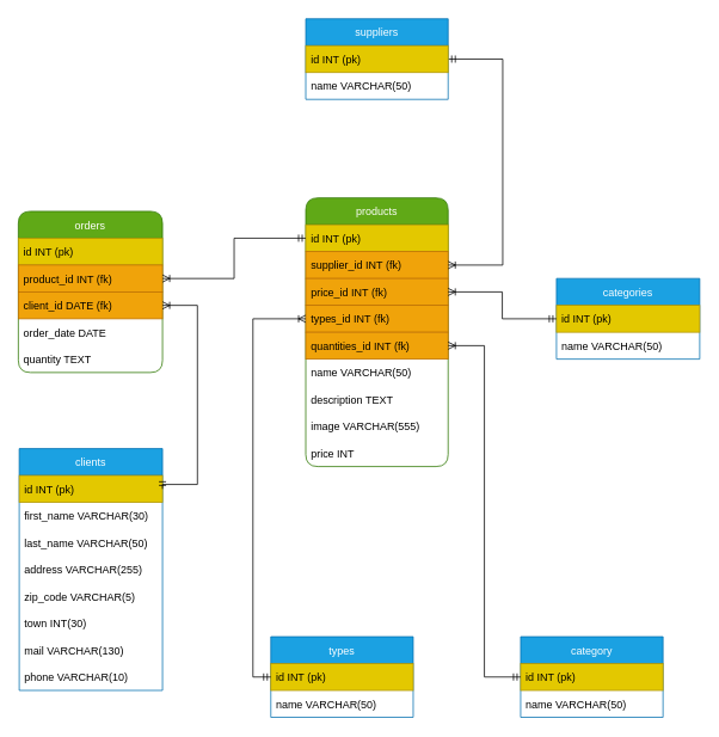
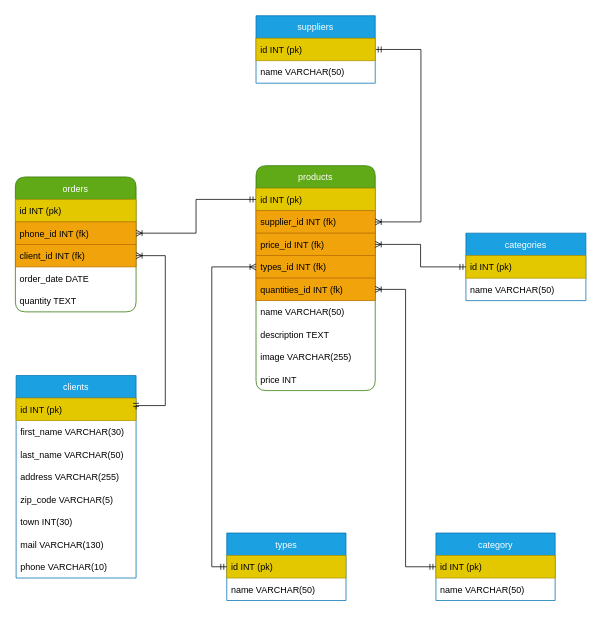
  <mxCell id="0" />
  <mxCell id="1" parent="0" />
  <mxCell id="2" value="products" style="swimlane;fontStyle=0;childLayout=stackLayout;horizontal=1;startSize=30;horizontalStack=0;resizeParent=1;resizeParentMax=0;resizeLast=0;collapsible=1;marginBottom=0;fillColor=#60a917;fontColor=#ffffff;strokeColor=#2D7600;rounded=1;" parent="1" vertex="1"><mxGeometry x="341" y="220" width="159" height="300" as="geometry" /></mxCell>
  <mxCell id="3" value="id INT (pk)" style="text;strokeColor=#B09500;fillColor=#e3c800;align=left;verticalAlign=middle;spacingLeft=4;spacingRight=4;overflow=hidden;points=[[0,0.5],[1,0.5]];portConstraint=eastwest;rotatable=0;fontColor=#000000;" parent="2" vertex="1"><mxGeometry y="30" width="159" height="30" as="geometry" /></mxCell>
  <mxCell id="4" value="supplier_id INT (fk)" style="text;strokeColor=#BD7000;fillColor=#f0a30a;align=left;verticalAlign=middle;spacingLeft=4;spacingRight=4;overflow=hidden;points=[[0,0.5],[1,0.5]];portConstraint=eastwest;rotatable=0;fontColor=#000000;" parent="2" vertex="1"><mxGeometry y="60" width="159" height="30" as="geometry" /></mxCell>
  <mxCell id="5" value="price_id INT (fk)" style="text;strokeColor=#BD7000;fillColor=#f0a30a;align=left;verticalAlign=middle;spacingLeft=4;spacingRight=4;overflow=hidden;points=[[0,0.5],[1,0.5]];portConstraint=eastwest;rotatable=0;fontColor=#000000;" parent="2" vertex="1"><mxGeometry y="90" width="159" height="30" as="geometry" /></mxCell>
  <mxCell id="6" value="types_id INT (fk)" style="text;strokeColor=#BD7000;fillColor=#f0a30a;align=left;verticalAlign=middle;spacingLeft=4;spacingRight=4;overflow=hidden;points=[[0,0.5],[1,0.5]];portConstraint=eastwest;rotatable=0;fontColor=#000000;" vertex="1" parent="2"><mxGeometry y="120" width="159" height="30" as="geometry" /></mxCell>
  <mxCell id="7" value="quantities_id INT (fk)" style="text;strokeColor=#BD7000;fillColor=#f0a30a;align=left;verticalAlign=middle;spacingLeft=4;spacingRight=4;overflow=hidden;points=[[0,0.5],[1,0.5]];portConstraint=eastwest;rotatable=0;fontColor=#000000;" vertex="1" parent="2"><mxGeometry y="150" width="159" height="30" as="geometry" /></mxCell>
  <mxCell id="8" value="name VARCHAR(50)" style="text;strokeColor=none;fillColor=none;align=left;verticalAlign=middle;spacingLeft=4;spacingRight=4;overflow=hidden;points=[[0,0.5],[1,0.5]];portConstraint=eastwest;rotatable=0;" parent="2" vertex="1"><mxGeometry y="180" width="159" height="30" as="geometry" /></mxCell>
  <mxCell id="9" value="description TEXT " style="text;strokeColor=none;fillColor=none;align=left;verticalAlign=middle;spacingLeft=4;spacingRight=4;overflow=hidden;points=[[0,0.5],[1,0.5]];portConstraint=eastwest;rotatable=0;" parent="2" vertex="1"><mxGeometry y="210" width="159" height="30" as="geometry" /></mxCell>
- <mxCell id="10" value="image VARCHAR(555)" style="text;strokeColor=none;fillColor=none;align=left;verticalAlign=middle;spacingLeft=4;spacingRight=4;overflow=hidden;points=[[0,0.5],[1,0.5]];portConstraint=eastwest;rotatable=0;" parent="2" vertex="1"><mxGeometry y="240" width="159" height="30" as="geometry" /></mxCell>
+ <mxCell id="10" value="image VARCHAR(255)" style="text;strokeColor=none;fillColor=none;align=left;verticalAlign=middle;spacingLeft=4;spacingRight=4;overflow=hidden;points=[[0,0.5],[1,0.5]];portConstraint=eastwest;rotatable=0;" parent="2" vertex="1"><mxGeometry y="240" width="159" height="30" as="geometry" /></mxCell>
  <mxCell id="11" value="price INT" style="text;strokeColor=none;fillColor=none;align=left;verticalAlign=middle;spacingLeft=4;spacingRight=4;overflow=hidden;points=[[0,0.5],[1,0.5]];portConstraint=eastwest;rotatable=0;" parent="2" vertex="1"><mxGeometry y="270" width="159" height="30" as="geometry" /></mxCell>
  <mxCell id="12" value="clients" style="swimlane;fontStyle=0;childLayout=stackLayout;horizontal=1;startSize=30;horizontalStack=0;resizeParent=1;resizeParentMax=0;resizeLast=0;collapsible=1;marginBottom=0;fillColor=#1ba1e2;fontColor=#ffffff;strokeColor=#006EAF;" parent="1" vertex="1"><mxGeometry x="21" y="500" width="160" height="270" as="geometry" /></mxCell>
  <mxCell id="13" value="id INT (pk)" style="text;strokeColor=#B09500;fillColor=#e3c800;align=left;verticalAlign=middle;spacingLeft=4;spacingRight=4;overflow=hidden;points=[[0,0.5],[1,0.5]];portConstraint=eastwest;rotatable=0;fontColor=#000000;" parent="12" vertex="1"><mxGeometry y="30" width="160" height="30" as="geometry" /></mxCell>
  <mxCell id="14" value="first_name VARCHAR(30)" style="text;strokeColor=none;fillColor=none;align=left;verticalAlign=middle;spacingLeft=4;spacingRight=4;overflow=hidden;points=[[0,0.5],[1,0.5]];portConstraint=eastwest;rotatable=0;" parent="12" vertex="1"><mxGeometry y="60" width="160" height="30" as="geometry" /></mxCell>
  <mxCell id="15" value="last_name VARCHAR(50)" style="text;strokeColor=none;fillColor=none;align=left;verticalAlign=middle;spacingLeft=4;spacingRight=4;overflow=hidden;points=[[0,0.5],[1,0.5]];portConstraint=eastwest;rotatable=0;" parent="12" vertex="1"><mxGeometry y="90" width="160" height="30" as="geometry" /></mxCell>
  <mxCell id="16" value="address VARCHAR(255)" style="text;strokeColor=none;fillColor=none;align=left;verticalAlign=middle;spacingLeft=4;spacingRight=4;overflow=hidden;points=[[0,0.5],[1,0.5]];portConstraint=eastwest;rotatable=0;" parent="12" vertex="1"><mxGeometry y="120" width="160" height="30" as="geometry" /></mxCell>
  <mxCell id="17" value="zip_code VARCHAR(5)" style="text;strokeColor=none;fillColor=none;align=left;verticalAlign=middle;spacingLeft=4;spacingRight=4;overflow=hidden;points=[[0,0.5],[1,0.5]];portConstraint=eastwest;rotatable=0;" parent="12" vertex="1"><mxGeometry y="150" width="160" height="30" as="geometry" /></mxCell>
  <mxCell id="18" value="town INT(30)" style="text;strokeColor=none;fillColor=none;align=left;verticalAlign=middle;spacingLeft=4;spacingRight=4;overflow=hidden;points=[[0,0.5],[1,0.5]];portConstraint=eastwest;rotatable=0;" parent="12" vertex="1"><mxGeometry y="180" width="160" height="30" as="geometry" /></mxCell>
  <mxCell id="19" value="mail VARCHAR(130)" style="text;strokeColor=none;fillColor=none;align=left;verticalAlign=middle;spacingLeft=4;spacingRight=4;overflow=hidden;points=[[0,0.5],[1,0.5]];portConstraint=eastwest;rotatable=0;" parent="12" vertex="1"><mxGeometry y="210" width="160" height="30" as="geometry" /></mxCell>
  <mxCell id="20" value="phone VARCHAR(10)" style="text;strokeColor=none;fillColor=none;align=left;verticalAlign=middle;spacingLeft=4;spacingRight=4;overflow=hidden;points=[[0,0.5],[1,0.5]];portConstraint=eastwest;rotatable=0;" parent="12" vertex="1"><mxGeometry y="240" width="160" height="30" as="geometry" /></mxCell>
  <mxCell id="21" style="edgeStyle=orthogonalEdgeStyle;rounded=0;html=1;entryX=1;entryY=0.5;entryDx=0;entryDy=0;endArrow=ERoneToMany;endFill=0;startArrow=ERmandOne;startFill=0;exitX=1;exitY=0.5;exitDx=0;exitDy=0;" parent="1" source="23" target="4" edge="1"><mxGeometry relative="1" as="geometry"><Array as="points"><mxPoint x="561" y="65" /><mxPoint x="561" y="295" /></Array></mxGeometry></mxCell>
  <mxCell id="22" value="suppliers" style="swimlane;fontStyle=0;childLayout=stackLayout;horizontal=1;startSize=30;horizontalStack=0;resizeParent=1;resizeParentMax=0;resizeLast=0;collapsible=1;marginBottom=0;fillColor=#1ba1e2;fontColor=#ffffff;strokeColor=#006EAF;" parent="1" vertex="1"><mxGeometry x="341" y="20" width="159" height="90" as="geometry" /></mxCell>
  <mxCell id="23" value="id INT (pk)" style="text;strokeColor=#B09500;fillColor=#e3c800;align=left;verticalAlign=middle;spacingLeft=4;spacingRight=4;overflow=hidden;points=[[0,0.5],[1,0.5]];portConstraint=eastwest;rotatable=0;fontColor=#000000;" parent="22" vertex="1"><mxGeometry y="30" width="159" height="30" as="geometry" /></mxCell>
  <mxCell id="24" value="name VARCHAR(50)" style="text;strokeColor=none;fillColor=none;align=left;verticalAlign=middle;spacingLeft=4;spacingRight=4;overflow=hidden;points=[[0,0.5],[1,0.5]];portConstraint=eastwest;rotatable=0;" parent="22" vertex="1"><mxGeometry y="60" width="159" height="30" as="geometry" /></mxCell>
  <mxCell id="25" value="categories" style="swimlane;fontStyle=0;childLayout=stackLayout;horizontal=1;startSize=30;horizontalStack=0;resizeParent=1;resizeParentMax=0;resizeLast=0;collapsible=1;marginBottom=0;fillColor=#1ba1e2;fontColor=#ffffff;strokeColor=#006EAF;" parent="1" vertex="1"><mxGeometry x="621" y="310" width="160" height="90" as="geometry" /></mxCell>
  <mxCell id="26" value="id INT (pk)" style="text;strokeColor=#B09500;fillColor=#e3c800;align=left;verticalAlign=middle;spacingLeft=4;spacingRight=4;overflow=hidden;points=[[0,0.5],[1,0.5]];portConstraint=eastwest;rotatable=0;fontColor=#000000;" parent="25" vertex="1"><mxGeometry y="30" width="160" height="30" as="geometry" /></mxCell>
  <mxCell id="27" value="name VARCHAR(50)" style="text;strokeColor=none;fillColor=none;align=left;verticalAlign=middle;spacingLeft=4;spacingRight=4;overflow=hidden;points=[[0,0.5],[1,0.5]];portConstraint=eastwest;rotatable=0;" parent="25" vertex="1"><mxGeometry y="60" width="160" height="30" as="geometry" /></mxCell>
  <mxCell id="28" value="orders" style="swimlane;fontStyle=0;childLayout=stackLayout;horizontal=1;startSize=30;horizontalStack=0;resizeParent=1;resizeParentMax=0;resizeLast=0;collapsible=1;marginBottom=0;rounded=1;fillColor=#60a917;fontColor=#ffffff;strokeColor=#2D7600;" parent="1" vertex="1"><mxGeometry x="20" y="235" width="161" height="180" as="geometry" /></mxCell>
  <mxCell id="29" value="id INT (pk)" style="text;strokeColor=#B09500;fillColor=#e3c800;align=left;verticalAlign=middle;spacingLeft=4;spacingRight=4;overflow=hidden;points=[[0,0.5],[1,0.5]];portConstraint=eastwest;rotatable=0;rounded=0;fontColor=#000000;" parent="28" vertex="1"><mxGeometry y="30" width="161" height="30" as="geometry" /></mxCell>
- <mxCell id="30" value="product_id INT (fk)" style="text;strokeColor=#BD7000;fillColor=#f0a30a;align=left;verticalAlign=middle;spacingLeft=4;spacingRight=4;overflow=hidden;points=[[0,0.5],[1,0.5]];portConstraint=eastwest;rotatable=0;rounded=0;fontColor=#000000;" parent="28" vertex="1"><mxGeometry y="60" width="161" height="30" as="geometry" /></mxCell>
- <mxCell id="31" value="client_id DATE (fk)" style="text;strokeColor=#BD7000;fillColor=#f0a30a;align=left;verticalAlign=middle;spacingLeft=4;spacingRight=4;overflow=hidden;points=[[0,0.5],[1,0.5]];portConstraint=eastwest;rotatable=0;rounded=0;fontColor=#000000;" parent="28" vertex="1"><mxGeometry y="90" width="161" height="30" as="geometry" /></mxCell>
+ <mxCell id="30" value="phone_id INT (fk)" style="text;strokeColor=#BD7000;fillColor=#f0a30a;align=left;verticalAlign=middle;spacingLeft=4;spacingRight=4;overflow=hidden;points=[[0,0.5],[1,0.5]];portConstraint=eastwest;rotatable=0;rounded=0;fontColor=#000000;" parent="28" vertex="1"><mxGeometry y="60" width="161" height="30" as="geometry" /></mxCell>
+ <mxCell id="31" value="client_id INT (fk)" style="text;strokeColor=#BD7000;fillColor=#f0a30a;align=left;verticalAlign=middle;spacingLeft=4;spacingRight=4;overflow=hidden;points=[[0,0.5],[1,0.5]];portConstraint=eastwest;rotatable=0;rounded=0;fontColor=#000000;" parent="28" vertex="1"><mxGeometry y="90" width="161" height="30" as="geometry" /></mxCell>
  <mxCell id="32" value="order_date DATE" style="text;strokeColor=none;fillColor=none;align=left;verticalAlign=middle;spacingLeft=4;spacingRight=4;overflow=hidden;points=[[0,0.5],[1,0.5]];portConstraint=eastwest;rotatable=0;rounded=1;" parent="28" vertex="1"><mxGeometry y="120" width="161" height="30" as="geometry" /></mxCell>
  <mxCell id="33" value="quantity TEXT" style="text;strokeColor=none;fillColor=none;align=left;verticalAlign=middle;spacingLeft=4;spacingRight=4;overflow=hidden;points=[[0,0.5],[1,0.5]];portConstraint=eastwest;rotatable=0;rounded=1;" parent="28" vertex="1"><mxGeometry y="150" width="161" height="30" as="geometry" /></mxCell>
  <mxCell id="34" style="edgeStyle=orthogonalEdgeStyle;rounded=0;html=1;entryX=1;entryY=0.5;entryDx=0;entryDy=0;startArrow=ERoneToMany;startFill=0;endArrow=ERmandOne;endFill=0;exitX=1;exitY=0.5;exitDx=0;exitDy=0;" parent="1" source="31" target="13" edge="1"><mxGeometry relative="1" as="geometry"><Array as="points"><mxPoint x="220" y="340" /><mxPoint x="220" y="540" /><mxPoint x="181" y="540" /></Array></mxGeometry></mxCell>
  <mxCell id="35" style="edgeStyle=orthogonalEdgeStyle;rounded=0;html=1;exitX=1;exitY=0.5;exitDx=0;exitDy=0;startArrow=ERoneToMany;startFill=0;endArrow=ERmandOne;endFill=0;" parent="1" source="30" target="3" edge="1"><mxGeometry relative="1" as="geometry" /></mxCell>
  <mxCell id="36" style="edgeStyle=orthogonalEdgeStyle;rounded=0;html=1;exitX=1;exitY=0.5;exitDx=0;exitDy=0;startArrow=ERmandOne;startFill=0;endArrow=ERoneToMany;endFill=0;" parent="1" source="3" edge="1"><mxGeometry relative="1" as="geometry"><Array as="points"><mxPoint x="570" y="265" /><mxPoint x="570" y="95" /></Array></mxGeometry></mxCell>
  <mxCell id="37" style="edgeStyle=orthogonalEdgeStyle;html=1;exitX=0;exitY=0.5;exitDx=0;exitDy=0;entryX=1;entryY=0.5;entryDx=0;entryDy=0;rounded=0;endArrow=ERoneToMany;endFill=0;startArrow=ERmandOne;startFill=0;" parent="1" source="26" target="5" edge="1"><mxGeometry relative="1" as="geometry" /></mxCell>
  <mxCell id="38" value="types" style="swimlane;fontStyle=0;childLayout=stackLayout;horizontal=1;startSize=30;horizontalStack=0;resizeParent=1;resizeParentMax=0;resizeLast=0;collapsible=1;marginBottom=0;fillColor=#1ba1e2;fontColor=#ffffff;strokeColor=#006EAF;" vertex="1" parent="1"><mxGeometry x="302" y="710" width="159" height="90" as="geometry" /></mxCell>
  <mxCell id="39" value="id INT (pk)" style="text;strokeColor=#B09500;fillColor=#e3c800;align=left;verticalAlign=middle;spacingLeft=4;spacingRight=4;overflow=hidden;points=[[0,0.5],[1,0.5]];portConstraint=eastwest;rotatable=0;fontColor=#000000;" vertex="1" parent="38"><mxGeometry y="30" width="159" height="30" as="geometry" /></mxCell>
  <mxCell id="40" value="name VARCHAR(50)" style="text;strokeColor=none;fillColor=none;align=left;verticalAlign=middle;spacingLeft=4;spacingRight=4;overflow=hidden;points=[[0,0.5],[1,0.5]];portConstraint=eastwest;rotatable=0;" vertex="1" parent="38"><mxGeometry y="60" width="159" height="30" as="geometry" /></mxCell>
  <mxCell id="41" value="category" style="swimlane;fontStyle=0;childLayout=stackLayout;horizontal=1;startSize=30;horizontalStack=0;resizeParent=1;resizeParentMax=0;resizeLast=0;collapsible=1;marginBottom=0;fillColor=#1ba1e2;fontColor=#ffffff;strokeColor=#006EAF;" vertex="1" parent="1"><mxGeometry x="581" y="710" width="159" height="90" as="geometry" /></mxCell>
  <mxCell id="42" value="id INT (pk)" style="text;strokeColor=#B09500;fillColor=#e3c800;align=left;verticalAlign=middle;spacingLeft=4;spacingRight=4;overflow=hidden;points=[[0,0.5],[1,0.5]];portConstraint=eastwest;rotatable=0;fontColor=#000000;" vertex="1" parent="41"><mxGeometry y="30" width="159" height="30" as="geometry" /></mxCell>
  <mxCell id="43" value="name VARCHAR(50)" style="text;strokeColor=none;fillColor=none;align=left;verticalAlign=middle;spacingLeft=4;spacingRight=4;overflow=hidden;points=[[0,0.5],[1,0.5]];portConstraint=eastwest;rotatable=0;" vertex="1" parent="41"><mxGeometry y="60" width="159" height="30" as="geometry" /></mxCell>
  <mxCell id="44" style="edgeStyle=orthogonalEdgeStyle;rounded=0;orthogonalLoop=1;jettySize=auto;html=1;exitX=0;exitY=0.5;exitDx=0;exitDy=0;entryX=0;entryY=0.5;entryDx=0;entryDy=0;startArrow=ERoneToMany;startFill=0;endArrow=ERmandOne;endFill=0;" edge="1" parent="1" source="6" target="39"><mxGeometry relative="1" as="geometry" /></mxCell>
  <mxCell id="45" style="edgeStyle=orthogonalEdgeStyle;rounded=0;orthogonalLoop=1;jettySize=auto;html=1;exitX=1;exitY=0.5;exitDx=0;exitDy=0;endArrow=ERmandOne;endFill=0;startArrow=ERoneToMany;startFill=0;" edge="1" parent="1" source="7" target="42"><mxGeometry relative="1" as="geometry" /></mxCell>
